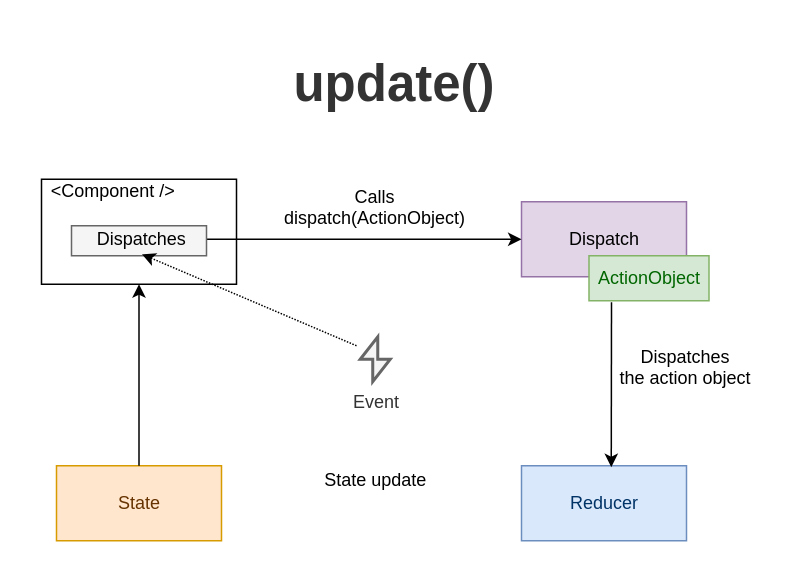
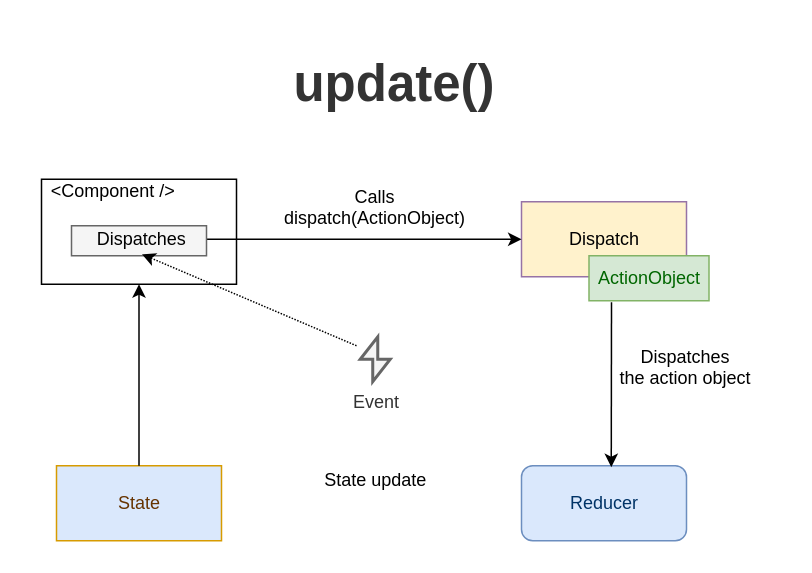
  <mxCell id="0" />
  <mxCell id="1" parent="0" />
  <mxCell id="2" value="update()" style="text;strokeColor=none;fillColor=none;html=1;fontSize=34;fontStyle=1;verticalAlign=middle;align=center;fontColor=#333333;" parent="1" vertex="1"><mxGeometry x="147" y="20" width="230" height="70" as="geometry" /></mxCell>
  <mxCell id="3" value="" style="html=1;" parent="1" vertex="1"><mxGeometry x="27" y="119" width="130" height="70" as="geometry" /></mxCell>
- <mxCell id="4" value="Dispatch" style="html=1;fillColor=#e1d5e7;strokeColor=#9673a6;" parent="1" vertex="1"><mxGeometry x="347" y="134" width="110" height="50" as="geometry" /></mxCell>
+ <mxCell id="4" value="Dispatch" style="html=1;fillColor=#fff2cc;strokeColor=#9673a6;" parent="1" vertex="1"><mxGeometry x="347" y="134" width="110" height="50" as="geometry" /></mxCell>
  <mxCell id="5" value="ActionObject" style="html=1;fillColor=#d5e8d4;strokeColor=#82b366;fontColor=#006600;" parent="1" vertex="1"><mxGeometry x="392" y="170" width="80" height="30" as="geometry" /></mxCell>
- <mxCell id="6" value="Reducer" style="html=1;fillColor=#dae8fc;strokeColor=#6c8ebf;fontColor=#003366;" parent="1" vertex="1"><mxGeometry x="347" y="310" width="110" height="50" as="geometry" /></mxCell>
- <mxCell id="7" value="State" style="html=1;fillColor=#ffe6cc;strokeColor=#d79b00;fontColor=#663300;" parent="1" vertex="1"><mxGeometry x="37" y="310" width="110" height="50" as="geometry" /></mxCell>
+ <mxCell id="6" value="Reducer" style="html=1;fillColor=#dae8fc;strokeColor=#6c8ebf;fontColor=#003366;rounded=1;" parent="1" vertex="1"><mxGeometry x="347" y="310" width="110" height="50" as="geometry" /></mxCell>
+ <mxCell id="7" value="State" style="html=1;fillColor=#dae8fc;strokeColor=#d79b00;fontColor=#663300;" parent="1" vertex="1"><mxGeometry x="37" y="310" width="110" height="50" as="geometry" /></mxCell>
  <mxCell id="8" value="" style="endArrow=classic;html=1;exitX=1;exitY=0.5;exitDx=0;exitDy=0;" parent="1" source="15" edge="1"><mxGeometry width="50" height="50" relative="1" as="geometry"><mxPoint x="377" y="380" as="sourcePoint" /><mxPoint x="347" y="159" as="targetPoint" /></mxGeometry></mxCell>
  <mxCell id="9" value="" style="endArrow=classic;html=1;entryX=0.544;entryY=0.019;entryDx=0;entryDy=0;entryPerimeter=0;" parent="1" target="6" edge="1"><mxGeometry width="50" height="50" relative="1" as="geometry"><mxPoint x="407" y="201" as="sourcePoint" /><mxPoint x="387" y="240" as="targetPoint" /></mxGeometry></mxCell>
  <mxCell id="10" value="" style="endArrow=classic;html=1;entryX=0.5;entryY=1;entryDx=0;entryDy=0;exitX=0.5;exitY=0;exitDx=0;exitDy=0;" parent="1" source="7" target="3" edge="1"><mxGeometry width="50" height="50" relative="1" as="geometry"><mxPoint x="92" y="370" as="sourcePoint" /><mxPoint x="427" y="240" as="targetPoint" /></mxGeometry></mxCell>
  <mxCell id="11" value="State update" style="text;html=1;strokeColor=none;fillColor=none;align=center;verticalAlign=middle;whiteSpace=wrap;rounded=0;" parent="1" vertex="1"><mxGeometry x="194.5" y="310" width="110" height="20" as="geometry" /></mxCell>
  <mxCell id="12" value="&amp;lt;Component /&amp;gt;" style="text;html=1;strokeColor=none;fillColor=none;align=center;verticalAlign=middle;whiteSpace=wrap;rounded=0;" parent="1" vertex="1"><mxGeometry x="20" y="117" width="110" height="20" as="geometry" /></mxCell>
  <mxCell id="13" value="&lt;span style=&quot;color: rgb(0, 0, 0); font-family: helvetica; font-size: 12px; font-style: normal; font-weight: 400; letter-spacing: normal; text-indent: 0px; text-transform: none; word-spacing: 0px; background-color: rgb(255, 255, 255); display: inline; float: none;&quot;&gt;Dispatches &lt;br&gt;the action object&lt;/span&gt;" style="text;whiteSpace=wrap;html=1;align=center;" parent="1" vertex="1"><mxGeometry x="394" y="224" width="125" height="30" as="geometry" /></mxCell>
  <mxCell id="14" value="" style="rounded=0;whiteSpace=wrap;html=1;align=center;fillColor=#f5f5f5;strokeColor=#666666;fontColor=#333333;" parent="1" vertex="1"><mxGeometry x="47" y="150" width="90" height="20" as="geometry" /></mxCell>
  <mxCell id="15" value="Dispatches" style="text;html=1;strokeColor=none;fillColor=none;align=center;verticalAlign=middle;whiteSpace=wrap;rounded=0;" parent="1" vertex="1"><mxGeometry x="54" y="149" width="80" height="20" as="geometry" /></mxCell>
  <mxCell id="16" value="&lt;font face=&quot;helvetica&quot;&gt;Calls dispatch(ActionObject)&lt;/font&gt;" style="text;whiteSpace=wrap;html=1;align=center;rotation=0;" parent="1" vertex="1"><mxGeometry x="187" y="117" width="125" height="30" as="geometry" /></mxCell>
  <mxCell id="17" style="edgeStyle=orthogonalEdgeStyle;rounded=0;orthogonalLoop=1;jettySize=auto;html=1;exitX=0.5;exitY=1;exitDx=0;exitDy=0;" parent="1" source="16" target="16" edge="1"><mxGeometry relative="1" as="geometry" /></mxCell>
  <mxCell id="18" style="edgeStyle=orthogonalEdgeStyle;rounded=0;orthogonalLoop=1;jettySize=auto;html=1;exitX=0.5;exitY=1;exitDx=0;exitDy=0;" parent="1" source="16" target="16" edge="1"><mxGeometry relative="1" as="geometry" /></mxCell>
  <mxCell id="19" value="Event" style="html=1;verticalLabelPosition=bottom;align=center;labelBackgroundColor=#ffffff;verticalAlign=top;strokeWidth=2;strokeColor=#666666;shadow=0;dashed=0;shape=mxgraph.ios7.icons.flash;fillColor=#f5f5f5;fontColor=#333333;" parent="1" vertex="1"><mxGeometry x="239.5" y="224" width="20" height="30" as="geometry" /></mxCell>
  <mxCell id="20" value="" style="endArrow=classic;html=1;dashed=1;dashPattern=1 1;entryX=0.5;entryY=1;entryDx=0;entryDy=0;" parent="1" target="15" edge="1"><mxGeometry width="50" height="50" relative="1" as="geometry"><mxPoint x="237" y="230" as="sourcePoint" /><mxPoint x="187" y="184" as="targetPoint" /></mxGeometry></mxCell>
